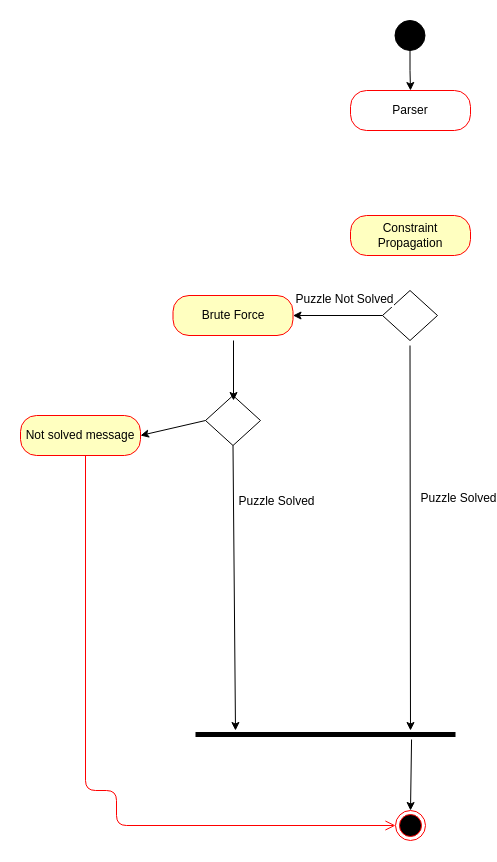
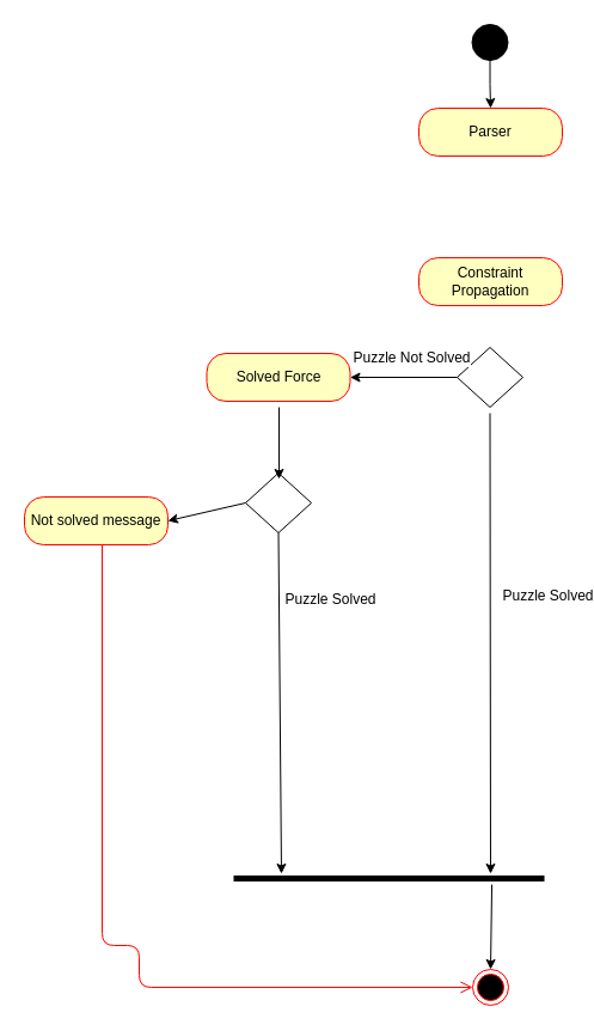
  <mxCell id="0" />
  <mxCell id="1" parent="0" />
  <mxCell id="2" style="edgeStyle=orthogonalEdgeStyle;rounded=0;orthogonalLoop=1;jettySize=auto;html=1;exitX=0.5;exitY=1;exitDx=0;exitDy=0;entryX=0.5;entryY=0;entryDx=0;entryDy=0;" edge="1" parent="1" source="3" target="4"><mxGeometry relative="1" as="geometry" /></mxCell>
  <mxCell id="3" value="" style="ellipse;whiteSpace=wrap;html=1;aspect=fixed;fillColor=#000000;" parent="1" vertex="1"><mxGeometry x="394.5" y="20" width="30" height="30" as="geometry" /></mxCell>
- <mxCell id="4" value="Parser" style="rounded=1;whiteSpace=wrap;html=1;arcSize=40;fontColor=#000000;fillColor=#ffffff;strokeColor=#ff0000;" parent="1" vertex="1"><mxGeometry x="350" y="90" width="120" height="40" as="geometry" /></mxCell>
+ <mxCell id="4" value="Parser" style="rounded=1;whiteSpace=wrap;html=1;arcSize=40;fontColor=#000000;fillColor=#ffffc0;strokeColor=#ff0000;" parent="1" vertex="1"><mxGeometry x="350" y="90" width="120" height="40" as="geometry" /></mxCell>
  <mxCell id="5" value="Constraint Propagation" style="rounded=1;whiteSpace=wrap;html=1;arcSize=40;fontColor=#000000;fillColor=#ffffc0;strokeColor=#ff0000;" parent="1" vertex="1"><mxGeometry x="350" y="215" width="120" height="40" as="geometry" /></mxCell>
  <mxCell id="6" value="" style="rhombus;whiteSpace=wrap;html=1;fillColor=#FFFFFF;" parent="1" vertex="1"><mxGeometry x="382" y="290" width="55" height="50" as="geometry" /></mxCell>
- <mxCell id="7" value="Brute Force" style="rounded=1;whiteSpace=wrap;html=1;arcSize=40;fontColor=#000000;fillColor=#ffffc0;strokeColor=#ff0000;" parent="1" vertex="1"><mxGeometry x="172.5" y="295" width="120" height="40" as="geometry" /></mxCell>
+ <mxCell id="7" value="Solved Force" style="rounded=1;whiteSpace=wrap;html=1;arcSize=40;fontColor=#000000;fillColor=#ffffc0;strokeColor=#ff0000;" parent="1" vertex="1"><mxGeometry x="172.5" y="295" width="120" height="40" as="geometry" /></mxCell>
  <mxCell id="8" value="" style="endArrow=classic;html=1;entryX=1;entryY=0.5;entryDx=0;entryDy=0;exitX=0;exitY=0.5;exitDx=0;exitDy=0;" parent="1" source="6" target="7" edge="1"><mxGeometry width="50" height="50" relative="1" as="geometry"><mxPoint x="410" y="340" as="sourcePoint" /><mxPoint x="460" y="290" as="targetPoint" /></mxGeometry></mxCell>
  <mxCell id="9" value="Puzzle Not Solved" style="text;html=1;resizable=0;points=[];align=center;verticalAlign=middle;labelBackgroundColor=#ffffff;" parent="8" vertex="1" connectable="0"><mxGeometry x="-0.233" y="10" relative="1" as="geometry"><mxPoint x="-4.5" y="-27" as="offset" /></mxGeometry></mxCell>
  <mxCell id="10" value="" style="rhombus;whiteSpace=wrap;html=1;fillColor=#FFFFFF;" parent="1" vertex="1"><mxGeometry x="205" y="395" width="55" height="50" as="geometry" /></mxCell>
  <mxCell id="11" value="" style="endArrow=classic;html=1;entryX=0.5;entryY=0;entryDx=0;entryDy=0;" parent="1" edge="1"><mxGeometry width="50" height="50" relative="1" as="geometry"><mxPoint x="233" y="340" as="sourcePoint" /><mxPoint x="233" y="400" as="targetPoint" /></mxGeometry></mxCell>
  <mxCell id="12" value="Puzzle Solved" style="text;html=1;resizable=0;points=[];align=center;verticalAlign=middle;labelBackgroundColor=#ffffff;" parent="11" vertex="1" connectable="0"><mxGeometry x="-0.233" y="10" relative="1" as="geometry"><mxPoint x="32" y="137" as="offset" /></mxGeometry></mxCell>
  <mxCell id="13" value="" style="ellipse;html=1;shape=endState;fillColor=#000000;strokeColor=#ff0000;" parent="1" vertex="1"><mxGeometry x="395" y="810" width="30" height="30" as="geometry" /></mxCell>
  <mxCell id="14" value="" style="endArrow=classic;html=1;" parent="1" edge="1"><mxGeometry width="50" height="50" relative="1" as="geometry"><mxPoint x="409.5" y="345" as="sourcePoint" /><mxPoint x="410" y="730" as="targetPoint" /></mxGeometry></mxCell>
  <mxCell id="15" value="" style="line;strokeWidth=5;fillColor=none;align=left;verticalAlign=middle;spacingTop=-1;spacingLeft=3;spacingRight=3;rotatable=0;labelPosition=right;points=[];portConstraint=eastwest;" parent="1" vertex="1"><mxGeometry x="195" y="730" width="260" height="8" as="geometry" /></mxCell>
  <mxCell id="16" value="" style="endArrow=classic;html=1;exitX=0.5;exitY=1;exitDx=0;exitDy=0;" parent="1" source="10" edge="1"><mxGeometry width="50" height="50" relative="1" as="geometry"><mxPoint x="240" y="510" as="sourcePoint" /><mxPoint x="235" y="730" as="targetPoint" /></mxGeometry></mxCell>
  <mxCell id="17" value="" style="endArrow=classic;html=1;entryX=0.5;entryY=0;entryDx=0;entryDy=0;exitX=0.831;exitY=1.125;exitDx=0;exitDy=0;exitPerimeter=0;" parent="1" source="15" target="13" edge="1"><mxGeometry width="50" height="50" relative="1" as="geometry"><mxPoint x="175" y="910" as="sourcePoint" /><mxPoint x="225" y="860" as="targetPoint" /></mxGeometry></mxCell>
  <mxCell id="18" value="Puzzle Solved" style="text;html=1;resizable=0;points=[];align=center;verticalAlign=middle;labelBackgroundColor=#ffffff;" parent="1" vertex="1" connectable="0"><mxGeometry x="425" y="360" as="geometry"><mxPoint x="32" y="137" as="offset" /></mxGeometry></mxCell>
  <mxCell id="19" value="Not solved message" style="rounded=1;whiteSpace=wrap;html=1;arcSize=40;fontColor=#000000;fillColor=#ffffc0;strokeColor=#ff0000;" parent="1" vertex="1"><mxGeometry x="20" y="415" width="120" height="40" as="geometry" /></mxCell>
  <mxCell id="20" value="" style="edgeStyle=orthogonalEdgeStyle;html=1;verticalAlign=bottom;endArrow=open;endSize=8;strokeColor=#ff0000;entryX=0;entryY=0.5;entryDx=0;entryDy=0;" parent="1" source="19" target="13" edge="1"><mxGeometry relative="1" as="geometry"><mxPoint x="115" y="830" as="targetPoint" /><Array as="points"><mxPoint x="85" y="790" /><mxPoint x="116" y="790" /><mxPoint x="116" y="825" /></Array></mxGeometry></mxCell>
  <mxCell id="21" value="" style="endArrow=classic;html=1;entryX=1;entryY=0.5;entryDx=0;entryDy=0;exitX=0;exitY=0.5;exitDx=0;exitDy=0;" parent="1" source="10" target="19" edge="1"><mxGeometry width="50" height="50" relative="1" as="geometry"><mxPoint x="25" y="910" as="sourcePoint" /><mxPoint x="75" y="860" as="targetPoint" /></mxGeometry></mxCell>
